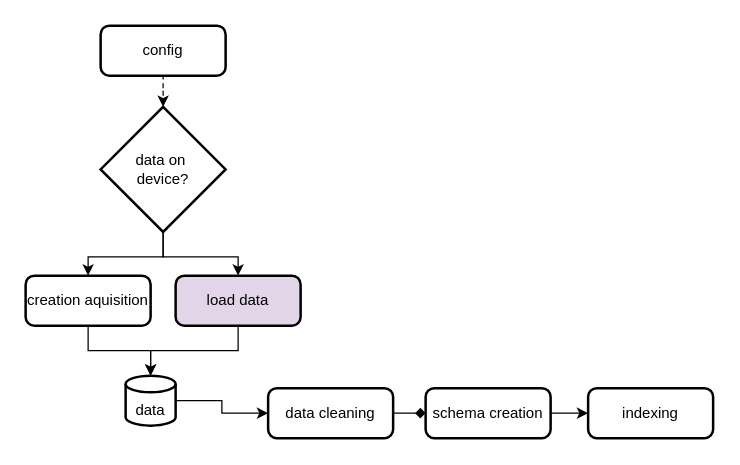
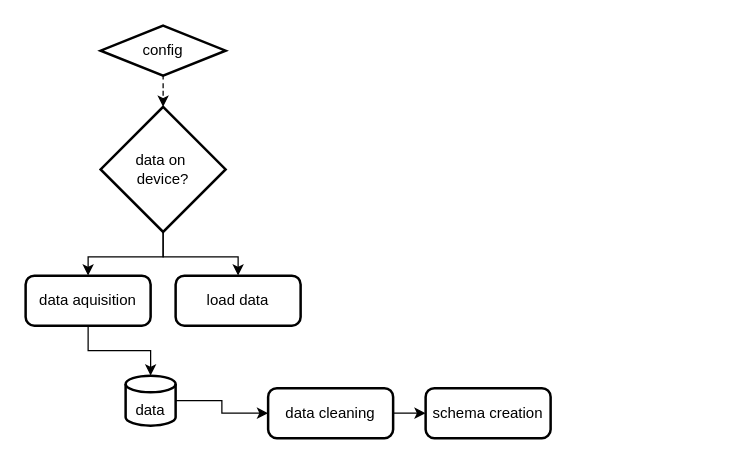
  <mxCell id="0" />
  <mxCell id="1" parent="0" />
  <mxCell id="2" value="" style="edgeStyle=orthogonalEdgeStyle;rounded=0;orthogonalLoop=1;jettySize=auto;html=1;dashed=1;" edge="1" parent="1" source="3" target="10"><mxGeometry relative="1" as="geometry" /></mxCell>
- <mxCell id="3" value="config" style="rounded=1;whiteSpace=wrap;html=1;absoluteArcSize=1;arcSize=14;strokeWidth=2;" vertex="1" parent="1"><mxGeometry x="80" y="20" width="100" height="40" as="geometry" /></mxCell>
- <mxCell id="4" style="edgeStyle=orthogonalEdgeStyle;rounded=0;orthogonalLoop=1;jettySize=auto;html=1;" edge="1" parent="1" source="5" target="14"><mxGeometry relative="1" as="geometry" /></mxCell>
- <mxCell id="5" value="load data" style="rounded=1;whiteSpace=wrap;html=1;absoluteArcSize=1;arcSize=14;strokeWidth=2;fillColor=#e1d5e7;" vertex="1" parent="1"><mxGeometry x="140" y="220" width="100" height="40" as="geometry" /></mxCell>
+ <mxCell id="3" value="config" style="rhombus;whiteSpace=wrap;html=1;absoluteArcSize=1;arcSize=14;strokeWidth=2;" vertex="1" parent="1"><mxGeometry x="80" y="20" width="100" height="40" as="geometry" /></mxCell>
+ <mxCell id="5" value="load data" style="rounded=1;whiteSpace=wrap;html=1;absoluteArcSize=1;arcSize=14;strokeWidth=2;" vertex="1" parent="1"><mxGeometry x="140" y="220" width="100" height="40" as="geometry" /></mxCell>
  <mxCell id="6" style="edgeStyle=orthogonalEdgeStyle;rounded=0;orthogonalLoop=1;jettySize=auto;html=1;" edge="1" parent="1" source="7" target="14"><mxGeometry relative="1" as="geometry" /></mxCell>
- <mxCell id="7" value="creation aquisition" style="rounded=1;whiteSpace=wrap;html=1;absoluteArcSize=1;arcSize=14;strokeWidth=2;" vertex="1" parent="1"><mxGeometry x="20" y="220" width="100" height="40" as="geometry" /></mxCell>
+ <mxCell id="7" value="data aquisition" style="rounded=1;whiteSpace=wrap;html=1;absoluteArcSize=1;arcSize=14;strokeWidth=2;" vertex="1" parent="1"><mxGeometry x="20" y="220" width="100" height="40" as="geometry" /></mxCell>
  <mxCell id="8" style="edgeStyle=orthogonalEdgeStyle;rounded=0;orthogonalLoop=1;jettySize=auto;html=1;entryX=0.5;entryY=0;entryDx=0;entryDy=0;" edge="1" parent="1" source="10" target="5"><mxGeometry relative="1" as="geometry" /></mxCell>
  <mxCell id="9" style="edgeStyle=orthogonalEdgeStyle;rounded=0;orthogonalLoop=1;jettySize=auto;html=1;entryX=0.5;entryY=0;entryDx=0;entryDy=0;" edge="1" parent="1" source="10" target="7"><mxGeometry relative="1" as="geometry" /></mxCell>
  <mxCell id="10" value="data on&amp;nbsp;&lt;div&gt;device?&lt;/div&gt;" style="strokeWidth=2;html=1;shape=mxgraph.flowchart.decision;whiteSpace=wrap;" vertex="1" parent="1"><mxGeometry x="80" y="85" width="100" height="100" as="geometry" /></mxCell>
- <mxCell id="11" style="edgeStyle=orthogonalEdgeStyle;rounded=0;orthogonalLoop=1;jettySize=auto;html=1;entryX=0;entryY=0.5;entryDx=0;entryDy=0;endArrow=diamond;" edge="1" parent="1" source="12" target="16"><mxGeometry relative="1" as="geometry" /></mxCell>
+ <mxCell id="11" style="edgeStyle=orthogonalEdgeStyle;rounded=0;orthogonalLoop=1;jettySize=auto;html=1;entryX=0;entryY=0.5;entryDx=0;entryDy=0;" edge="1" parent="1" source="12" target="16"><mxGeometry relative="1" as="geometry" /></mxCell>
  <mxCell id="12" value="data cleaning" style="rounded=1;whiteSpace=wrap;html=1;absoluteArcSize=1;arcSize=14;strokeWidth=2;" vertex="1" parent="1"><mxGeometry x="214" y="310" width="100" height="40" as="geometry" /></mxCell>
  <mxCell id="13" value="" style="edgeStyle=orthogonalEdgeStyle;rounded=0;orthogonalLoop=1;jettySize=auto;html=1;" edge="1" parent="1" source="14" target="12"><mxGeometry relative="1" as="geometry" /></mxCell>
  <mxCell id="14" value="&lt;div&gt;&lt;br&gt;&lt;/div&gt;data" style="strokeWidth=2;html=1;shape=mxgraph.flowchart.database;whiteSpace=wrap;" vertex="1" parent="1"><mxGeometry x="100" y="300" width="40" height="40" as="geometry" /></mxCell>
- <mxCell id="15" value="" style="edgeStyle=orthogonalEdgeStyle;rounded=0;orthogonalLoop=1;jettySize=auto;html=1;" edge="1" parent="1" source="16" target="17"><mxGeometry relative="1" as="geometry" /></mxCell>
  <mxCell id="16" value="schema creation" style="rounded=1;whiteSpace=wrap;html=1;absoluteArcSize=1;arcSize=14;strokeWidth=2;" vertex="1" parent="1"><mxGeometry x="340" y="310" width="100" height="40" as="geometry" /></mxCell>
- <mxCell id="17" value="indexing" style="rounded=1;whiteSpace=wrap;html=1;absoluteArcSize=1;arcSize=14;strokeWidth=2;" vertex="1" parent="1"><mxGeometry x="470" y="310" width="100" height="40" as="geometry" /></mxCell>
